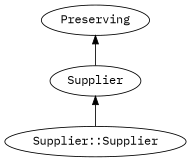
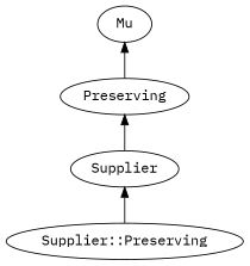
  digraph {
    bgcolor="#FFFFFF"
    fontname="IBM Plex Mono"
    rankdir=BT
    splines=polyline
    node [color="#000000" fontcolor="#000000" fontname="IBM Plex Mono"]
    edge [color="#000000" fontname="IBM Plex Mono"]
    n1 [label=Preserving]
    Supplier
-   "Supplier::Preserving" [label="Supplier::Supplier"]
+   Mu
+   "Supplier::Preserving"
+   n1 -> Mu
    Supplier -> n1
    "Supplier::Preserving" -> Supplier
  }
